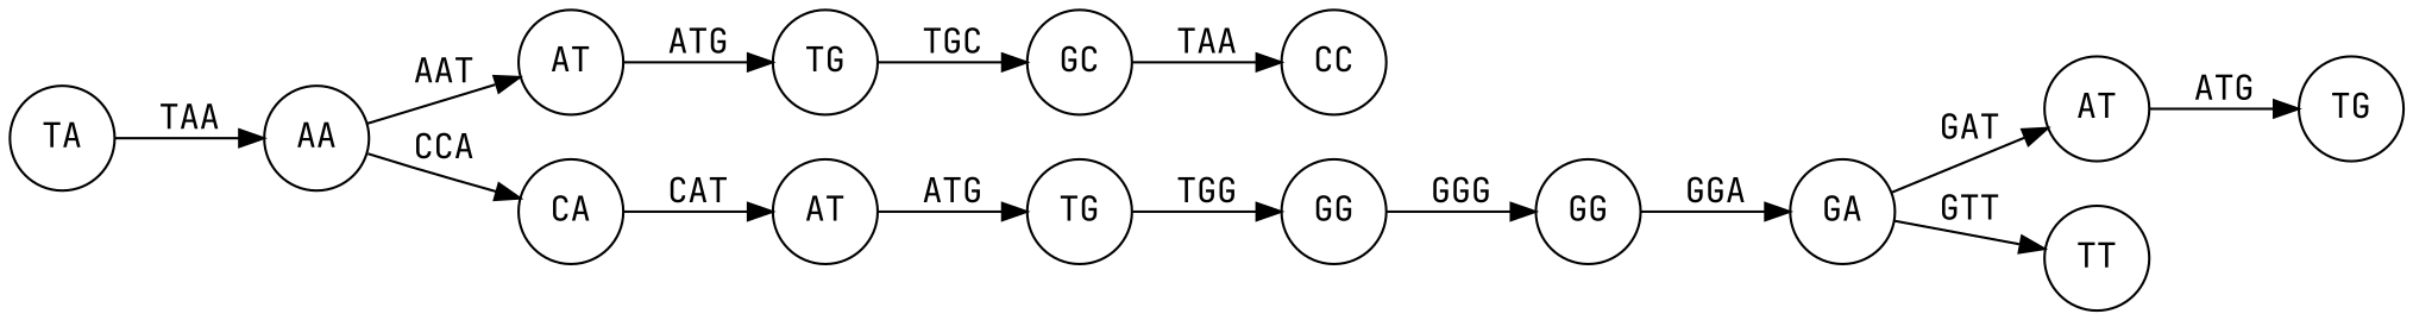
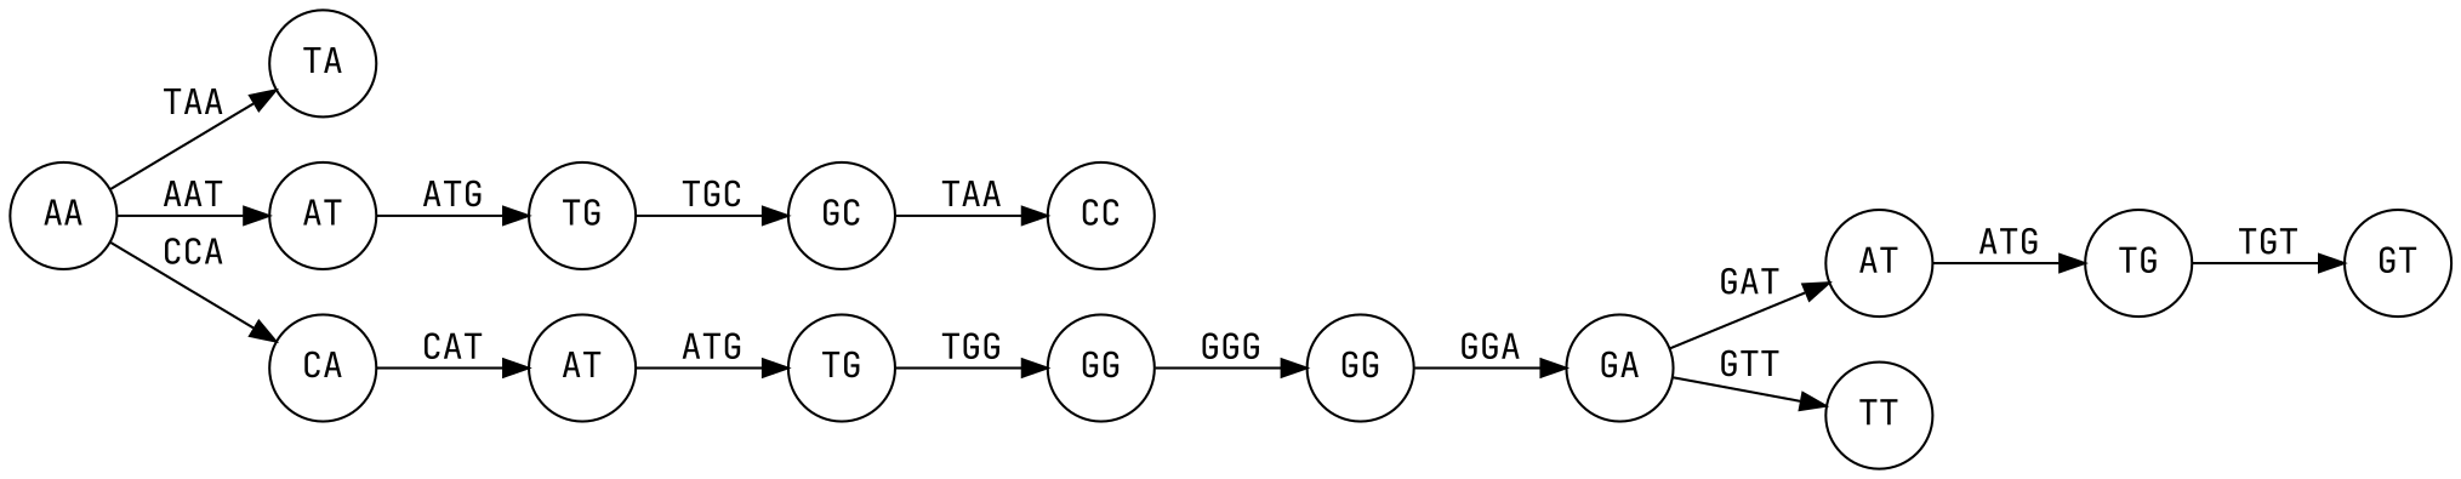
  digraph {
    fontname="JetBrains Mono"
    rankdir=LR
    node [fontname="JetBrains Mono" shape=circle]
    edge [fontname="JetBrains Mono"]
    n1 [label=TA]
    n2 [label=AA]
    n3 [label=AT]
    n4 [label=CA]
    n5 [label=TG]
    n6 [label=GC]
    n7 [label=CC]
    n8 [label=AT]
    n9 [label=TG]
    n10 [label=GG]
    n11 [label=GG]
    n12 [label=GA]
    n13 [label=AT]
    n14 [label=TT]
    n15 [label=TG]
-   n1 -> n2 [label=TAA]
+   n16 [label=GT]
+   n2 -> n1 [label=TAA]
    n2 -> n3 [label=AAT]
    n2 -> n4 [label=CCA]
    n3 -> n5 [label=ATG]
    n4 -> n8 [label=CAT]
    n5 -> n6 [label=TGC]
    n6 -> n7 [label=TAA]
    n8 -> n9 [label=ATG]
    n9 -> n10 [label=TGG]
    n10 -> n11 [label=GGG]
    n11 -> n12 [label=GGA]
    n12 -> n13 [label=GAT]
    n12 -> n14 [label=GTT]
    n13 -> n15 [label=ATG]
+   n15 -> n16 [label=TGT]
  }
